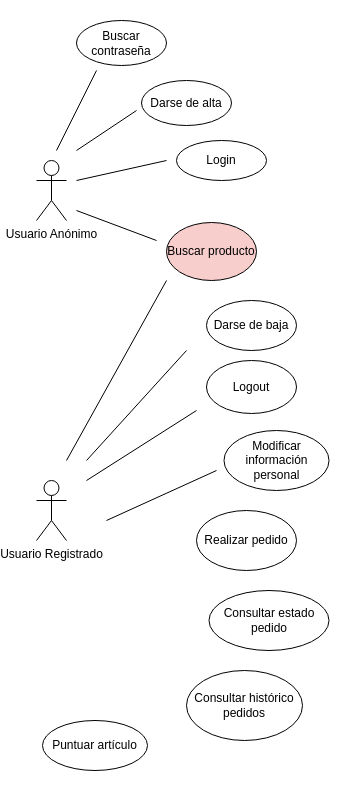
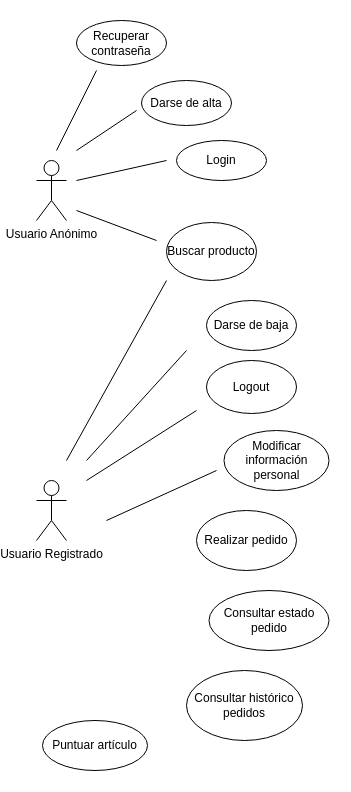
  <mxCell id="0" />
  <mxCell id="1" parent="0" />
  <mxCell id="2" value="&lt;div&gt;Usuario Anónimo&lt;/div&gt;" style="shape=umlActor;verticalLabelPosition=bottom;labelBackgroundColor=#ffffff;verticalAlign=top;html=1;outlineConnect=0;" parent="1" vertex="1"><mxGeometry x="20" y="160" width="30" height="60" as="geometry" /></mxCell>
  <mxCell id="3" value="Usuario Registrado" style="shape=umlActor;verticalLabelPosition=bottom;labelBackgroundColor=#ffffff;verticalAlign=top;html=1;outlineConnect=0;" parent="1" vertex="1"><mxGeometry x="20" y="480" width="30" height="60" as="geometry" /></mxCell>
  <mxCell id="4" value="Darse de alta" style="ellipse;whiteSpace=wrap;html=1;" parent="1" vertex="1"><mxGeometry x="125" y="80" width="90" height="45" as="geometry" /></mxCell>
  <mxCell id="5" value="Login" style="ellipse;whiteSpace=wrap;html=1;" parent="1" vertex="1"><mxGeometry x="160" y="140" width="90" height="40" as="geometry" /></mxCell>
- <mxCell id="6" value="Buscar producto" style="ellipse;whiteSpace=wrap;html=1;fillColor=#f8cecc;" parent="1" vertex="1"><mxGeometry x="150" y="222" width="90" height="58" as="geometry" /></mxCell>
+ <mxCell id="6" value="Buscar producto" style="ellipse;whiteSpace=wrap;html=1;" parent="1" vertex="1"><mxGeometry x="150" y="222" width="90" height="58" as="geometry" /></mxCell>
  <mxCell id="7" value="Darse de baja" style="ellipse;whiteSpace=wrap;html=1;" parent="1" vertex="1"><mxGeometry x="190" y="300" width="90" height="50" as="geometry" /></mxCell>
  <mxCell id="8" value="Modificar información personal" style="ellipse;whiteSpace=wrap;html=1;" parent="1" vertex="1"><mxGeometry x="207.5" y="430" width="105" height="60" as="geometry" /></mxCell>
  <mxCell id="9" value="Logout" style="ellipse;whiteSpace=wrap;html=1;" parent="1" vertex="1"><mxGeometry x="190" y="360" width="90" height="53" as="geometry" /></mxCell>
  <mxCell id="10" value="Realizar pedido" style="ellipse;whiteSpace=wrap;html=1;" parent="1" vertex="1"><mxGeometry x="180" y="510" width="100" height="60" as="geometry" /></mxCell>
  <mxCell id="11" value="Consultar estado pedido" style="ellipse;whiteSpace=wrap;html=1;" parent="1" vertex="1"><mxGeometry x="192.5" y="590" width="120" height="60" as="geometry" /></mxCell>
  <mxCell id="12" value="Consultar histórico pedidos" style="ellipse;whiteSpace=wrap;html=1;" parent="1" vertex="1"><mxGeometry x="170" y="670" width="116" height="70" as="geometry" /></mxCell>
  <mxCell id="13" value="Puntuar artículo" style="ellipse;whiteSpace=wrap;html=1;" parent="1" vertex="1"><mxGeometry x="26" y="720" width="105" height="50" as="geometry" /></mxCell>
- <mxCell id="14" value="Buscar contraseña" style="ellipse;whiteSpace=wrap;html=1;" parent="1" vertex="1"><mxGeometry x="60" y="20" width="90" height="45" as="geometry" /></mxCell>
+ <mxCell id="14" value="Recuperar contraseña" style="ellipse;whiteSpace=wrap;html=1;" parent="1" vertex="1"><mxGeometry x="60" y="20" width="90" height="45" as="geometry" /></mxCell>
  <mxCell id="15" value="" style="endArrow=none;html=1;" parent="1" edge="1"><mxGeometry width="50" height="50" relative="1" as="geometry"><mxPoint x="40" y="150" as="sourcePoint" /><mxPoint x="80" y="70" as="targetPoint" /></mxGeometry></mxCell>
  <mxCell id="16" value="" style="endArrow=none;html=1;" parent="1" edge="1"><mxGeometry width="50" height="50" relative="1" as="geometry"><mxPoint x="60" y="150" as="sourcePoint" /><mxPoint x="120" y="110" as="targetPoint" /></mxGeometry></mxCell>
  <mxCell id="17" value="" style="endArrow=none;html=1;" parent="1" edge="1"><mxGeometry width="50" height="50" relative="1" as="geometry"><mxPoint x="60" y="180" as="sourcePoint" /><mxPoint x="150" y="160" as="targetPoint" /></mxGeometry></mxCell>
  <mxCell id="18" value="" style="endArrow=none;html=1;" parent="1" edge="1"><mxGeometry width="50" height="50" relative="1" as="geometry"><mxPoint x="60" y="210" as="sourcePoint" /><mxPoint x="140" y="240" as="targetPoint" /></mxGeometry></mxCell>
  <mxCell id="19" value="" style="endArrow=none;html=1;" parent="1" edge="1"><mxGeometry width="50" height="50" relative="1" as="geometry"><mxPoint x="50" y="460" as="sourcePoint" /><mxPoint x="150" y="280" as="targetPoint" /></mxGeometry></mxCell>
  <mxCell id="20" value="" style="endArrow=none;html=1;" parent="1" edge="1"><mxGeometry width="50" height="50" relative="1" as="geometry"><mxPoint x="70" y="480" as="sourcePoint" /><mxPoint x="180" y="410" as="targetPoint" /></mxGeometry></mxCell>
  <mxCell id="21" value="" style="endArrow=none;html=1;" edge="1" parent="1"><mxGeometry width="50" height="50" relative="1" as="geometry"><mxPoint x="170" y="350" as="sourcePoint" /><mxPoint x="70" y="460" as="targetPoint" /></mxGeometry></mxCell>
  <mxCell id="22" value="" style="endArrow=none;html=1;" edge="1" parent="1"><mxGeometry width="50" height="50" relative="1" as="geometry"><mxPoint x="90" y="520" as="sourcePoint" /><mxPoint x="200" y="470" as="targetPoint" /></mxGeometry></mxCell>
